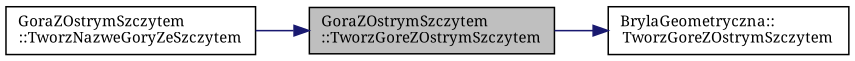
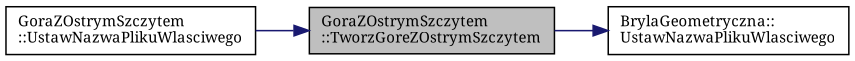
  digraph {
    fontname="Noto Serif"
    rankdir=LR
    node [color=black fillcolor=white fontname="Noto Serif" fontsize=10 shape=record style=filled]
    edge [color=midnightblue fontname="Noto Serif" fontsize=10 labelfontname=FreeSans labelfontsize=10 style=solid]
    n1 [fillcolor=grey75 fontcolor=black height=0.2 label="GoraZOstrymSzczytem\l::TworzGoreZOstrymSzczytem" width=0.4]
-   n2 [height=0.2 label="BrylaGeometryczna::\lTworzGoreZOstrymSzczytem" width=0.4]
-   n3 [height=0.2 label="GoraZOstrymSzczytem\l::TworzNazweGoryZeSzczytem" width=0.4]
+   n2 [height=0.2 label="BrylaGeometryczna::\lUstawNazwaPlikuWlasciwego" width=0.4]
+   n3 [height=0.2 label="GoraZOstrymSzczytem\l::UstawNazwaPlikuWlasciwego" width=0.4]
    n1 -> n2
    n3 -> n1
  }
